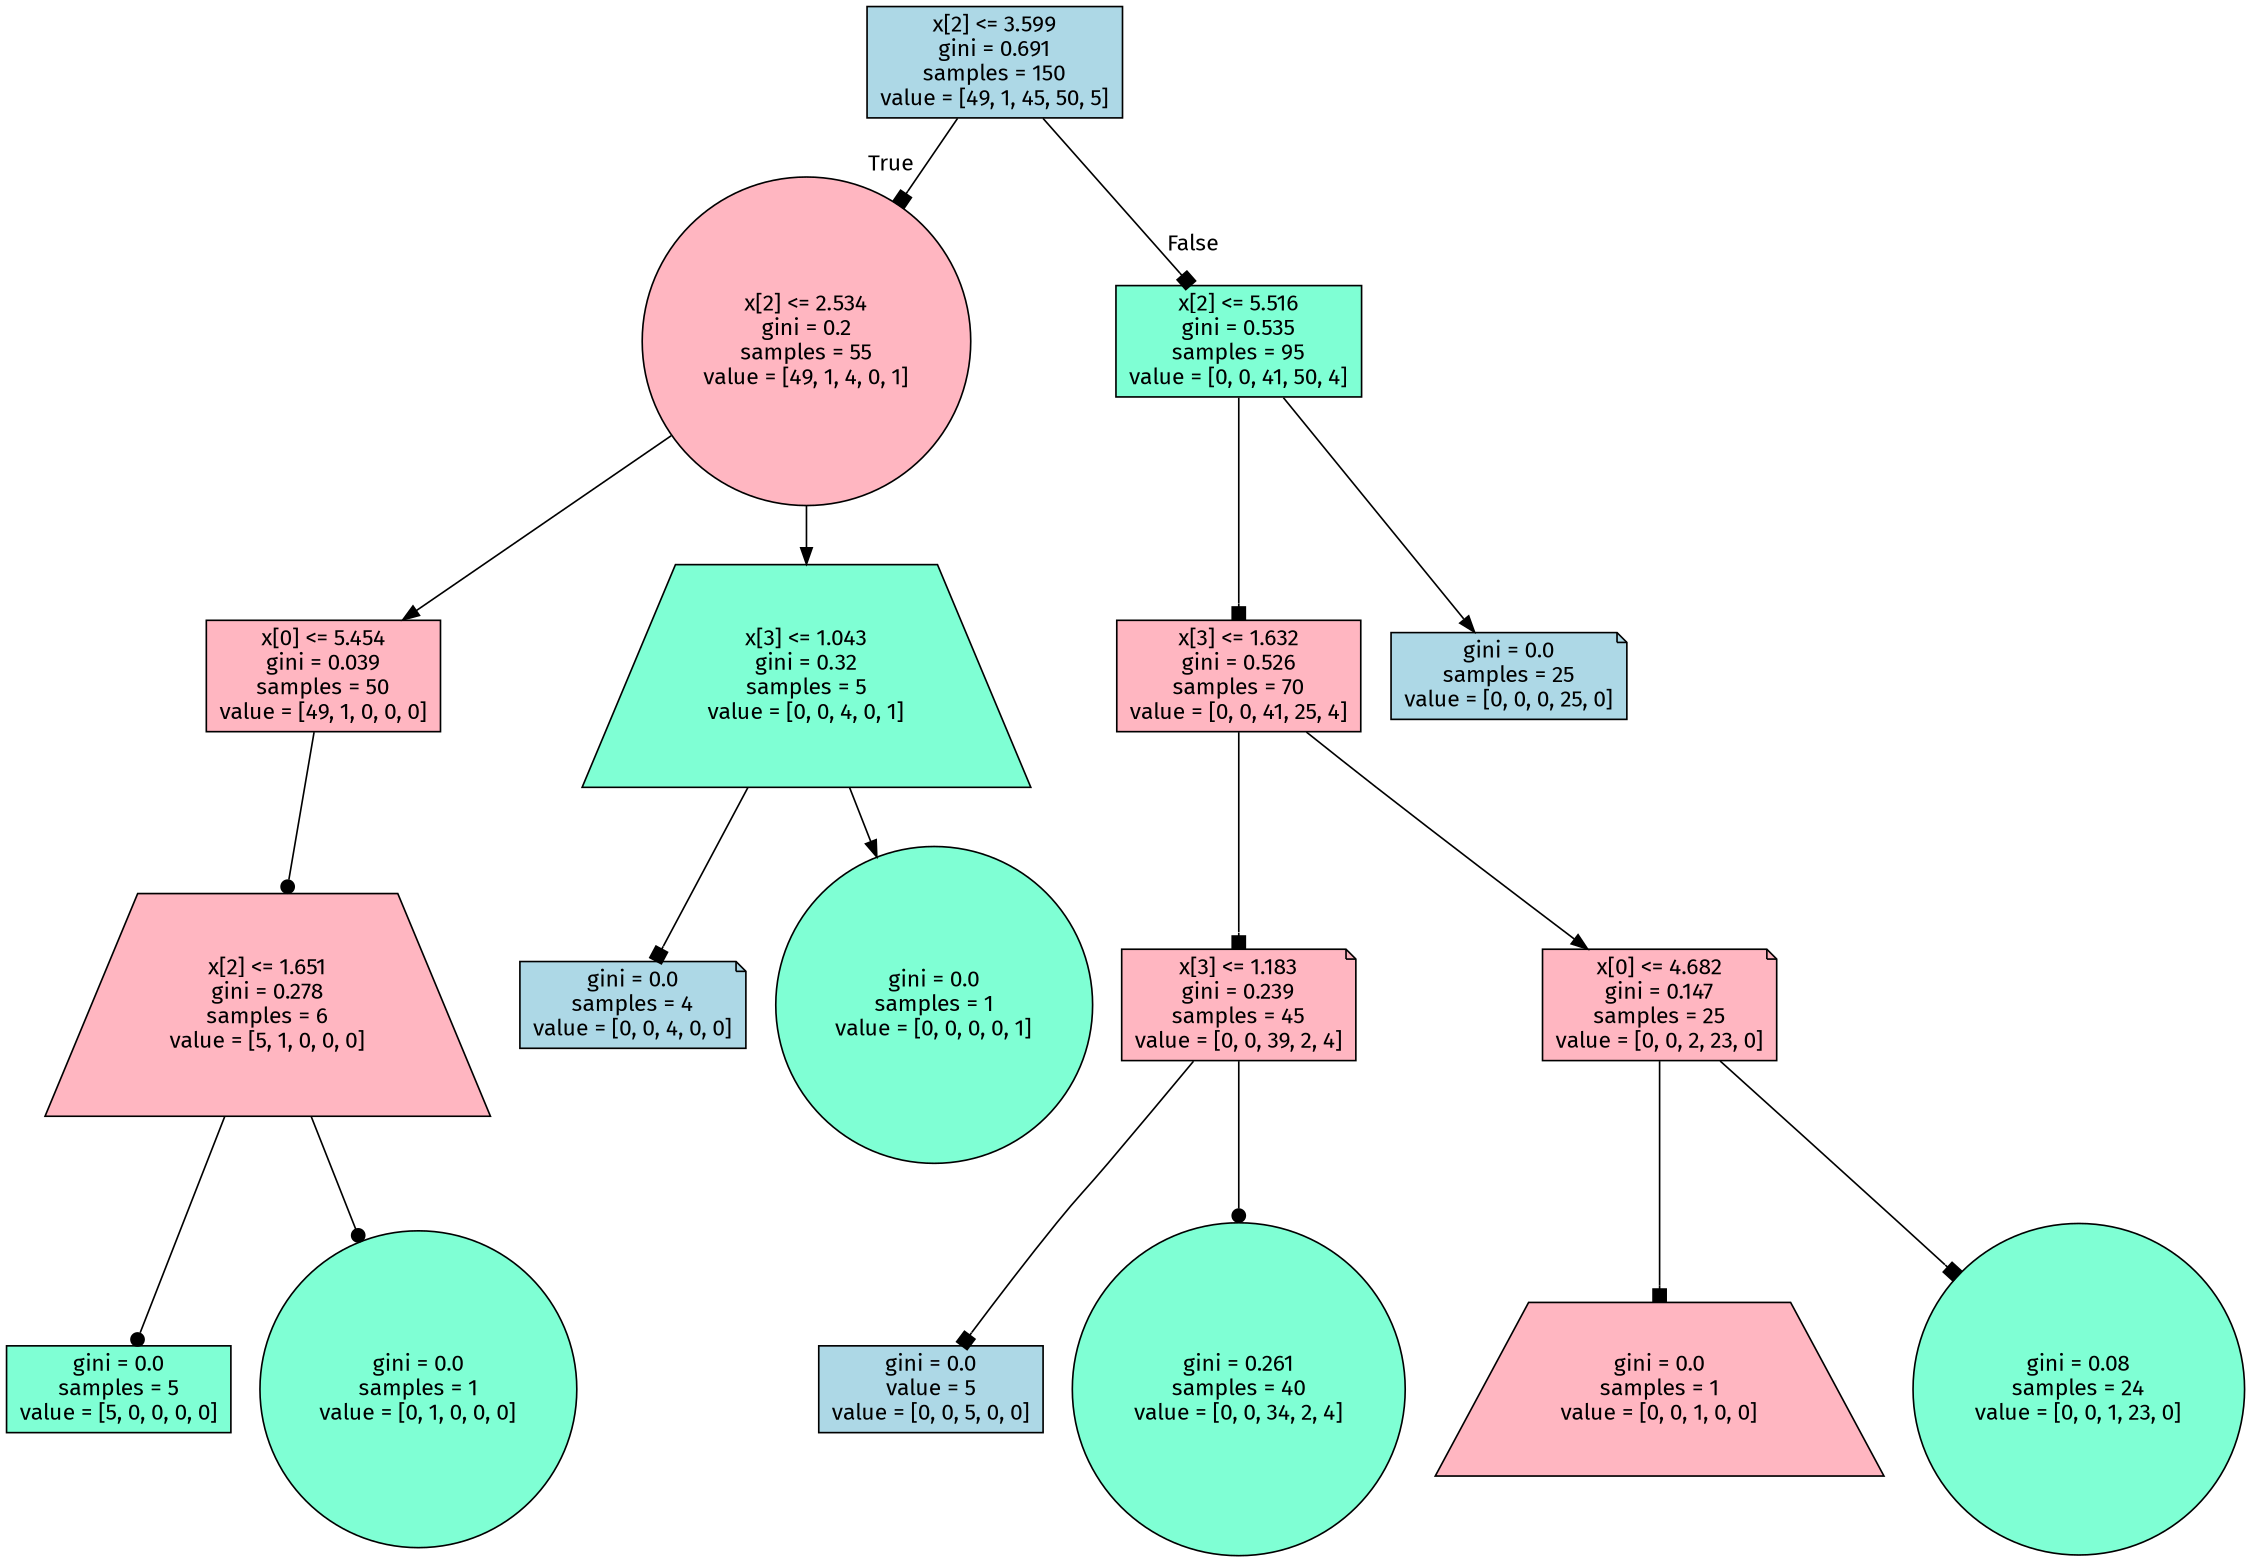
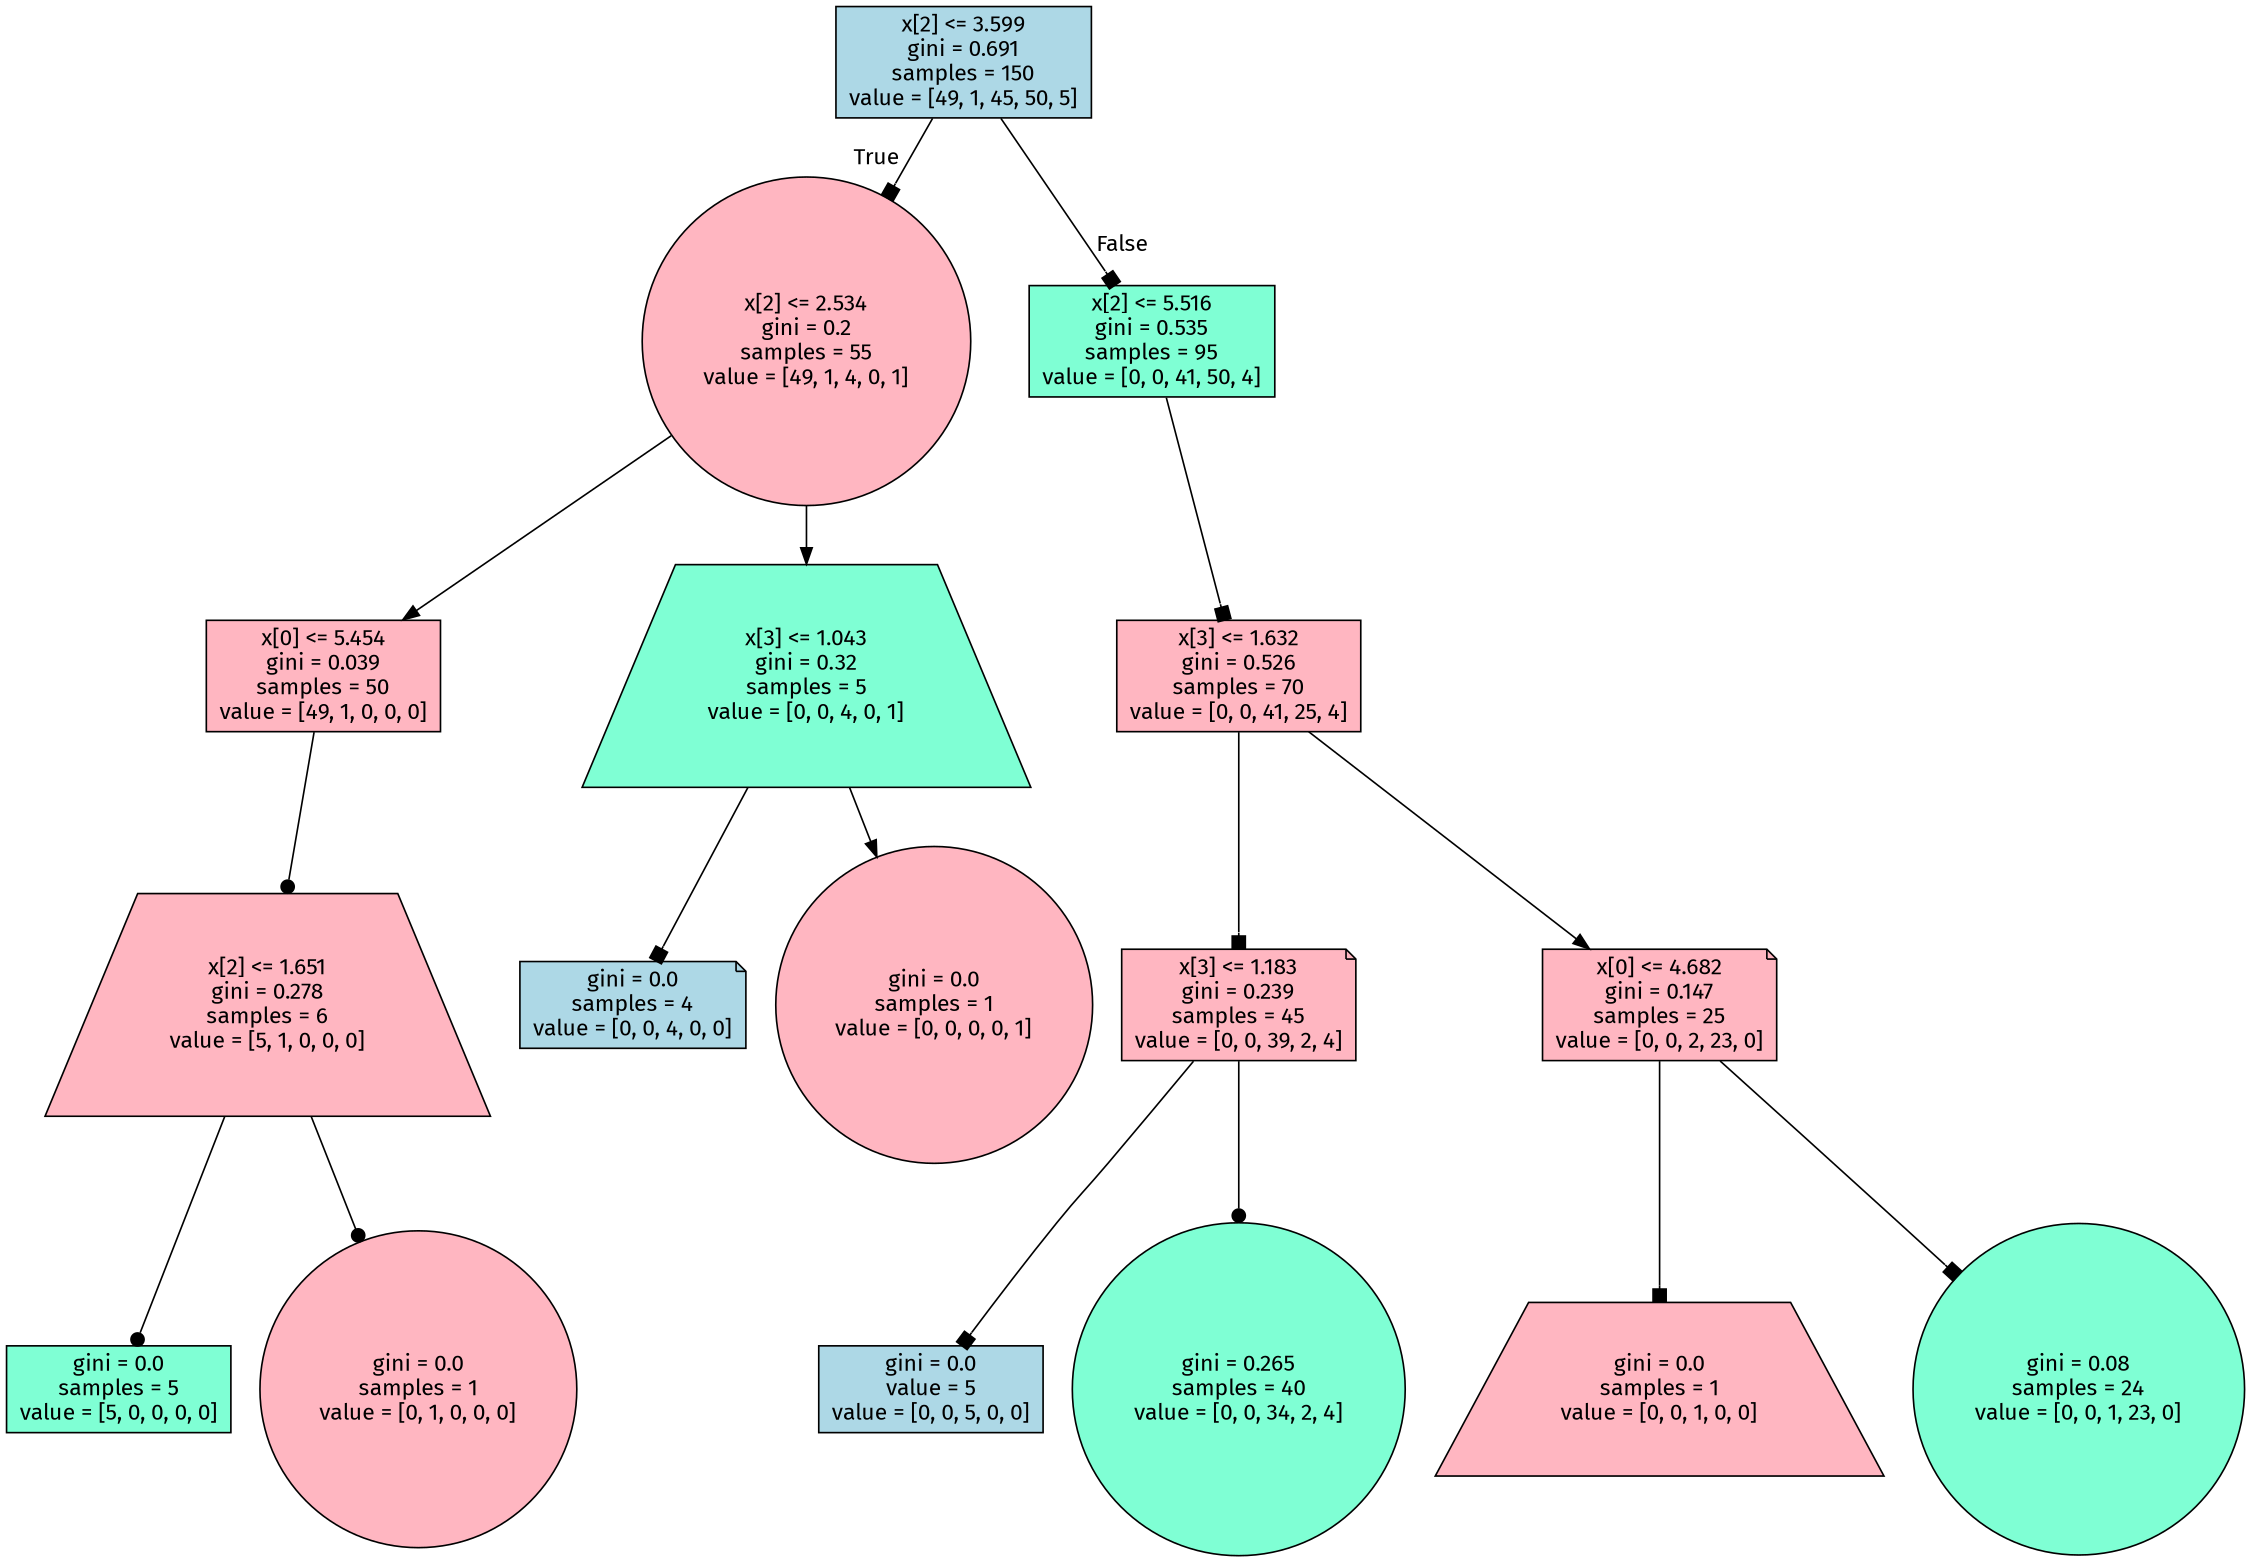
  digraph {
    fontname="Fira Sans"
    node [fillcolor=lightpink fontname="Fira Sans" shape=box style=filled]
    edge [arrowhead=box fontname="Fira Sans"]
    n1 [fillcolor=lightblue label="x[2] <= 3.599\ngini = 0.691\nsamples = 150\nvalue = [49, 1, 45, 50, 5]"]
    n2 [label="x[2] <= 2.534\ngini = 0.2\nsamples = 55\nvalue = [49, 1, 4, 0, 1]" shape=circle]
    n3 [fillcolor=aquamarine label="x[2] <= 5.516\ngini = 0.535\nsamples = 95\nvalue = [0, 0, 41, 50, 4]"]
    n4 [label="x[0] <= 5.454\ngini = 0.039\nsamples = 50\nvalue = [49, 1, 0, 0, 0]"]
    n5 [fillcolor=aquamarine label="x[3] <= 1.043\ngini = 0.32\nsamples = 5\nvalue = [0, 0, 4, 0, 1]" shape=trapezium]
    n6 [label="x[3] <= 1.632\ngini = 0.526\nsamples = 70\nvalue = [0, 0, 41, 25, 4]"]
-   n7 [fillcolor=lightblue label="gini = 0.0\nsamples = 25\nvalue = [0, 0, 0, 25, 0]" shape=note]
    n8 [label="x[2] <= 1.651\ngini = 0.278\nsamples = 6\nvalue = [5, 1, 0, 0, 0]" shape=trapezium]
    n9 [fillcolor=lightblue label="gini = 0.0\nsamples = 4\nvalue = [0, 0, 4, 0, 0]" shape=note]
-   n10 [fillcolor=aquamarine label="gini = 0.0\nsamples = 1\nvalue = [0, 0, 0, 0, 1]" shape=circle]
+   n10 [label="gini = 0.0\nsamples = 1\nvalue = [0, 0, 0, 0, 1]" shape=circle]
    n11 [fillcolor=aquamarine label="gini = 0.0\nsamples = 5\nvalue = [5, 0, 0, 0, 0]"]
-   n12 [fillcolor=aquamarine label="gini = 0.0\nsamples = 1\nvalue = [0, 1, 0, 0, 0]" shape=circle]
+   n12 [label="gini = 0.0\nsamples = 1\nvalue = [0, 1, 0, 0, 0]" shape=circle]
    n13 [label="x[3] <= 1.183\ngini = 0.239\nsamples = 45\nvalue = [0, 0, 39, 2, 4]" shape=note]
    n14 [label="x[0] <= 4.682\ngini = 0.147\nsamples = 25\nvalue = [0, 0, 2, 23, 0]" shape=note]
    n15 [fillcolor=lightblue label="gini = 0.0\nvalue = 5\nvalue = [0, 0, 5, 0, 0]"]
-   n16 [fillcolor=aquamarine label="gini = 0.261\nsamples = 40\nvalue = [0, 0, 34, 2, 4]" shape=circle]
+   n16 [fillcolor=aquamarine label="gini = 0.265\nsamples = 40\nvalue = [0, 0, 34, 2, 4]" shape=circle]
    n17 [label="gini = 0.0\nsamples = 1\nvalue = [0, 0, 1, 0, 0]" shape=trapezium]
    n18 [fillcolor=aquamarine label="gini = 0.08\nsamples = 24\nvalue = [0, 0, 1, 23, 0]" shape=circle]
    n1 -> n2 [headlabel=True labelangle=45 labeldistance=2.5]
    n1 -> n3 [headlabel=False labelangle=-45 labeldistance=2.5]
    n2 -> n4 [arrowhead=normal]
    n2 -> n5 [arrowhead=normal]
    n3 -> n6
-   n3 -> n7 [arrowhead=normal]
    n4 -> n8 [arrowhead=dot]
    n5 -> n9
    n5 -> n10 [arrowhead=normal]
    n6 -> n13
    n6 -> n14 [arrowhead=normal]
    n8 -> n11 [arrowhead=dot]
    n8 -> n12 [arrowhead=dot]
    n13 -> n15
    n13 -> n16 [arrowhead=dot]
    n14 -> n17
    n14 -> n18
  }
